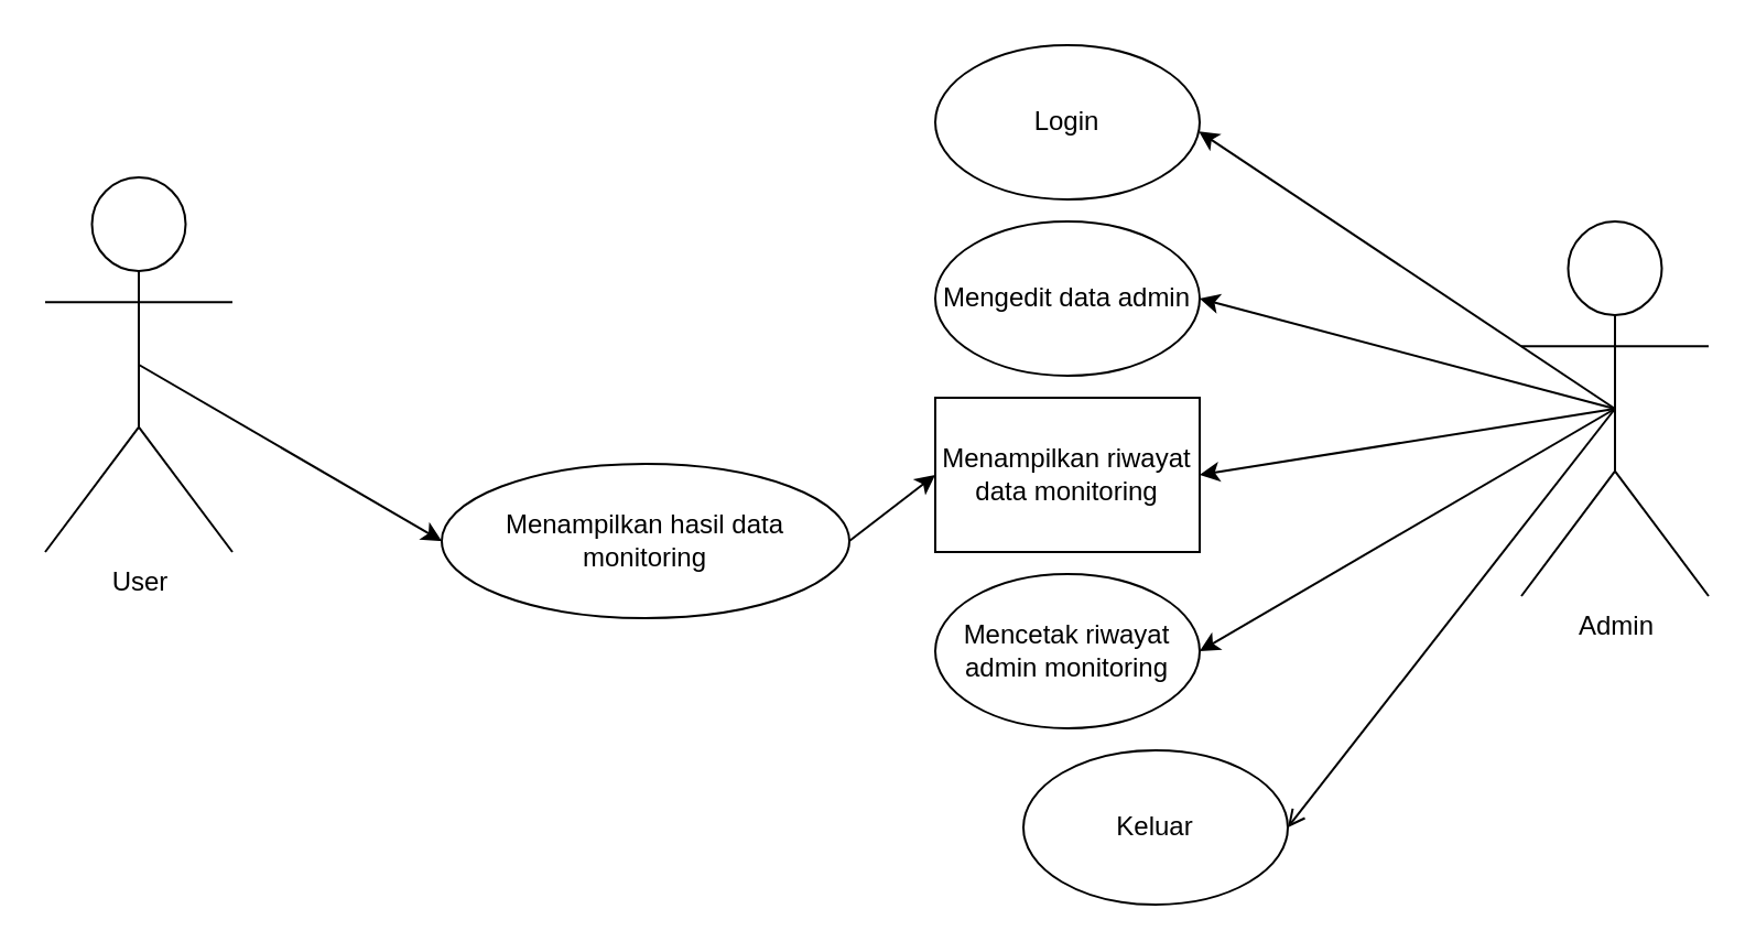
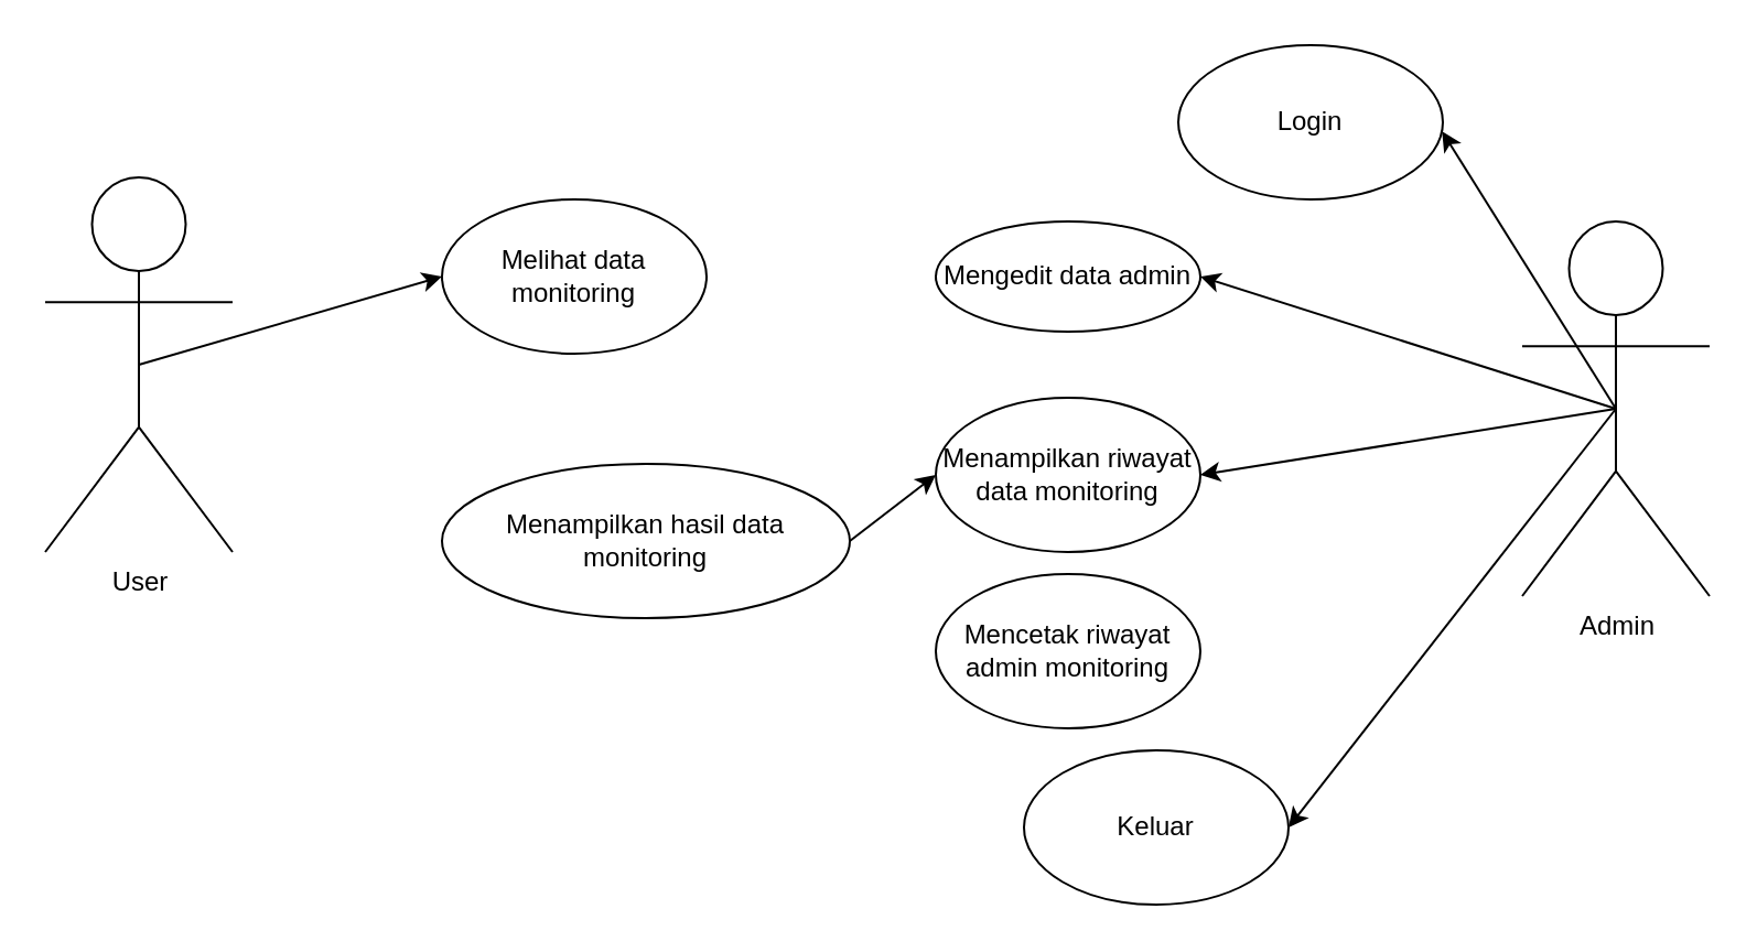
  <mxCell id="0" />
  <mxCell id="1" parent="0" />
  <mxCell id="2" value="Admin" style="shape=umlActor;verticalLabelPosition=bottom;verticalAlign=top;html=1;outlineConnect=0;" vertex="1" parent="1"><mxGeometry x="690" y="100" width="85" height="170" as="geometry" /></mxCell>
- <mxCell id="3" value="Login" style="ellipse;whiteSpace=wrap;html=1;" vertex="1" parent="1"><mxGeometry x="424" y="20" width="120" height="70" as="geometry" /></mxCell>
- <mxCell id="4" value="Mengedit data admin" style="ellipse;whiteSpace=wrap;html=1;" vertex="1" parent="1"><mxGeometry x="424" y="100" width="120" height="70" as="geometry" /></mxCell>
- <mxCell id="5" value="Menampilkan riwayat data monitoring" style="whiteSpace=wrap;html=1;rounded=0;" vertex="1" parent="1"><mxGeometry x="424" y="180" width="120" height="70" as="geometry" /></mxCell>
+ <mxCell id="3" value="Login" style="ellipse;whiteSpace=wrap;html=1;" vertex="1" parent="1"><mxGeometry x="534" y="20" width="120" height="70" as="geometry" /></mxCell>
+ <mxCell id="4" value="Mengedit data admin" style="ellipse;whiteSpace=wrap;html=1;" vertex="1" parent="1"><mxGeometry x="424" y="100" width="120" height="50" as="geometry" /></mxCell>
+ <mxCell id="5" value="Menampilkan riwayat data monitoring" style="ellipse;whiteSpace=wrap;html=1;" vertex="1" parent="1"><mxGeometry x="424" y="180" width="120" height="70" as="geometry" /></mxCell>
  <mxCell id="6" value="" style="endArrow=classic;html=1;rounded=0;exitX=0.5;exitY=0.5;exitDx=0;exitDy=0;exitPerimeter=0;entryX=0.997;entryY=0.559;entryDx=0;entryDy=0;entryPerimeter=0;" edge="1" parent="1" source="2" target="3"><mxGeometry width="50" height="50" relative="1" as="geometry"><mxPoint x="400" y="240" as="sourcePoint" /><mxPoint x="450" y="190" as="targetPoint" /></mxGeometry></mxCell>
  <mxCell id="7" value="" style="endArrow=classic;html=1;rounded=0;entryX=1;entryY=0.5;entryDx=0;entryDy=0;exitX=0.5;exitY=0.5;exitDx=0;exitDy=0;exitPerimeter=0;" edge="1" parent="1" source="2" target="4"><mxGeometry width="50" height="50" relative="1" as="geometry"><mxPoint x="690" y="130" as="sourcePoint" /><mxPoint x="557.96" y="72" as="targetPoint" /></mxGeometry></mxCell>
  <mxCell id="8" value="" style="endArrow=classic;html=1;rounded=0;entryX=1;entryY=0.5;entryDx=0;entryDy=0;exitX=0.5;exitY=0.5;exitDx=0;exitDy=0;exitPerimeter=0;" edge="1" parent="1" source="2" target="5"><mxGeometry width="50" height="50" relative="1" as="geometry"><mxPoint x="702.5" y="135" as="sourcePoint" /><mxPoint x="554" y="145" as="targetPoint" /></mxGeometry></mxCell>
  <mxCell id="9" value="Keluar" style="ellipse;whiteSpace=wrap;html=1;" vertex="1" parent="1"><mxGeometry x="464" y="340" width="120" height="70" as="geometry" /></mxCell>
- <mxCell id="10" value="" style="endArrow=open;html=1;rounded=0;entryX=1;entryY=0.5;entryDx=0;entryDy=0;exitX=0.5;exitY=0.5;exitDx=0;exitDy=0;exitPerimeter=0;" edge="1" parent="1" source="2" target="9"><mxGeometry width="50" height="50" relative="1" as="geometry"><mxPoint x="712.5" y="175" as="sourcePoint" /><mxPoint x="554" y="225" as="targetPoint" /></mxGeometry></mxCell>
+ <mxCell id="10" value="" style="endArrow=classic;html=1;rounded=0;entryX=1;entryY=0.5;entryDx=0;entryDy=0;exitX=0.5;exitY=0.5;exitDx=0;exitDy=0;exitPerimeter=0;" edge="1" parent="1" source="2" target="9"><mxGeometry width="50" height="50" relative="1" as="geometry"><mxPoint x="712.5" y="175" as="sourcePoint" /><mxPoint x="554" y="225" as="targetPoint" /></mxGeometry></mxCell>
  <mxCell id="11" value="User" style="shape=umlActor;verticalLabelPosition=bottom;verticalAlign=top;html=1;outlineConnect=0;" vertex="1" parent="1"><mxGeometry x="20" y="80" width="85" height="170" as="geometry" /></mxCell>
  <mxCell id="12" value="Mencetak riwayat admin monitoring" style="ellipse;whiteSpace=wrap;html=1;" vertex="1" parent="1"><mxGeometry x="424" y="260" width="120" height="70" as="geometry" /></mxCell>
- <mxCell id="13" value="" style="endArrow=classic;html=1;rounded=0;entryX=1;entryY=0.5;entryDx=0;entryDy=0;exitX=0.5;exitY=0.5;exitDx=0;exitDy=0;exitPerimeter=0;" edge="1" parent="1" source="2" target="12"><mxGeometry width="50" height="50" relative="1" as="geometry"><mxPoint x="730" y="180" as="sourcePoint" /><mxPoint x="554" y="225" as="targetPoint" /></mxGeometry></mxCell>
+ <mxCell id="14" value="Melihat data monitoring" style="ellipse;whiteSpace=wrap;html=1;" vertex="1" parent="1"><mxGeometry x="200" y="90" width="120" height="70" as="geometry" /></mxCell>
  <mxCell id="15" value="Menampilkan hasil data monitoring" style="ellipse;whiteSpace=wrap;html=1;" vertex="1" parent="1"><mxGeometry x="200" y="210" width="185" height="70" as="geometry" /></mxCell>
- <mxCell id="17" value="" style="endArrow=classic;html=1;rounded=0;entryX=0;entryY=0.5;entryDx=0;entryDy=0;exitX=0.5;exitY=0.5;exitDx=0;exitDy=0;exitPerimeter=0;" edge="1" parent="1" source="11" target="15"><mxGeometry width="50" height="50" relative="1" as="geometry"><mxPoint x="72.5" y="175" as="sourcePoint" /><mxPoint x="210" y="135" as="targetPoint" /></mxGeometry></mxCell>
+ <mxCell id="16" value="" style="endArrow=classic;html=1;rounded=0;exitX=0.5;exitY=0.5;exitDx=0;exitDy=0;exitPerimeter=0;entryX=0;entryY=0.5;entryDx=0;entryDy=0;" edge="1" parent="1" source="11" target="14"><mxGeometry width="50" height="50" relative="1" as="geometry"><mxPoint x="380" y="270" as="sourcePoint" /><mxPoint x="430" y="220" as="targetPoint" /></mxGeometry></mxCell>
  <mxCell id="18" value="" style="endArrow=classic;html=1;rounded=0;exitX=1;exitY=0.5;exitDx=0;exitDy=0;entryX=0;entryY=0.5;entryDx=0;entryDy=0;" edge="1" parent="1" source="15" target="5"><mxGeometry width="50" height="50" relative="1" as="geometry"><mxPoint x="300" y="220" as="sourcePoint" /><mxPoint x="350" y="170" as="targetPoint" /></mxGeometry></mxCell>
